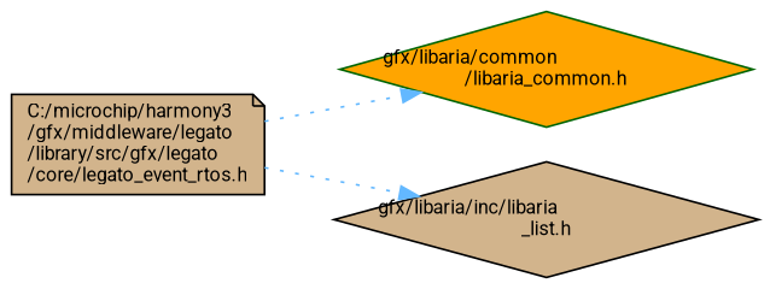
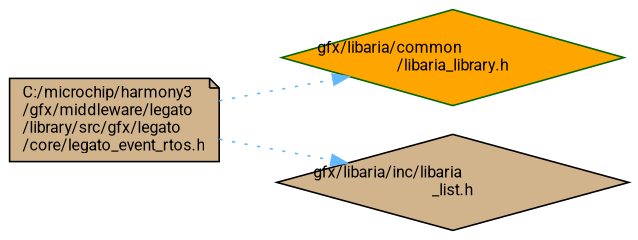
  digraph {
    rankdir=LR
    fontname=Roboto
    node [color=black fillcolor=tan fontname=Roboto fontsize=10 shape=diamond style=filled]
    edge [color=steelblue1 fontname=Roboto fontsize=10 labelfontname=Helvetica labelfontsize=10 style=dotted]
    n1 [fontcolor=black height=0.2 label="C:/microchip/harmony3\l/gfx/middleware/legato\l/library/src/gfx/legato\l/core/legato_event_rtos.h" shape=note width=0.4]
-   n2 [color=darkgreen fillcolor=orange height=0.2 label="gfx/libaria/common\l/libaria_common.h" width=0.4]
+   n2 [color=darkgreen fillcolor=orange height=0.2 label="gfx/libaria/common\l/libaria_library.h" width=0.4]
    n3 [height=0.2 label="gfx/libaria/inc/libaria\l_list.h" width=0.4]
    n1 -> n2
    n1 -> n3
  }
